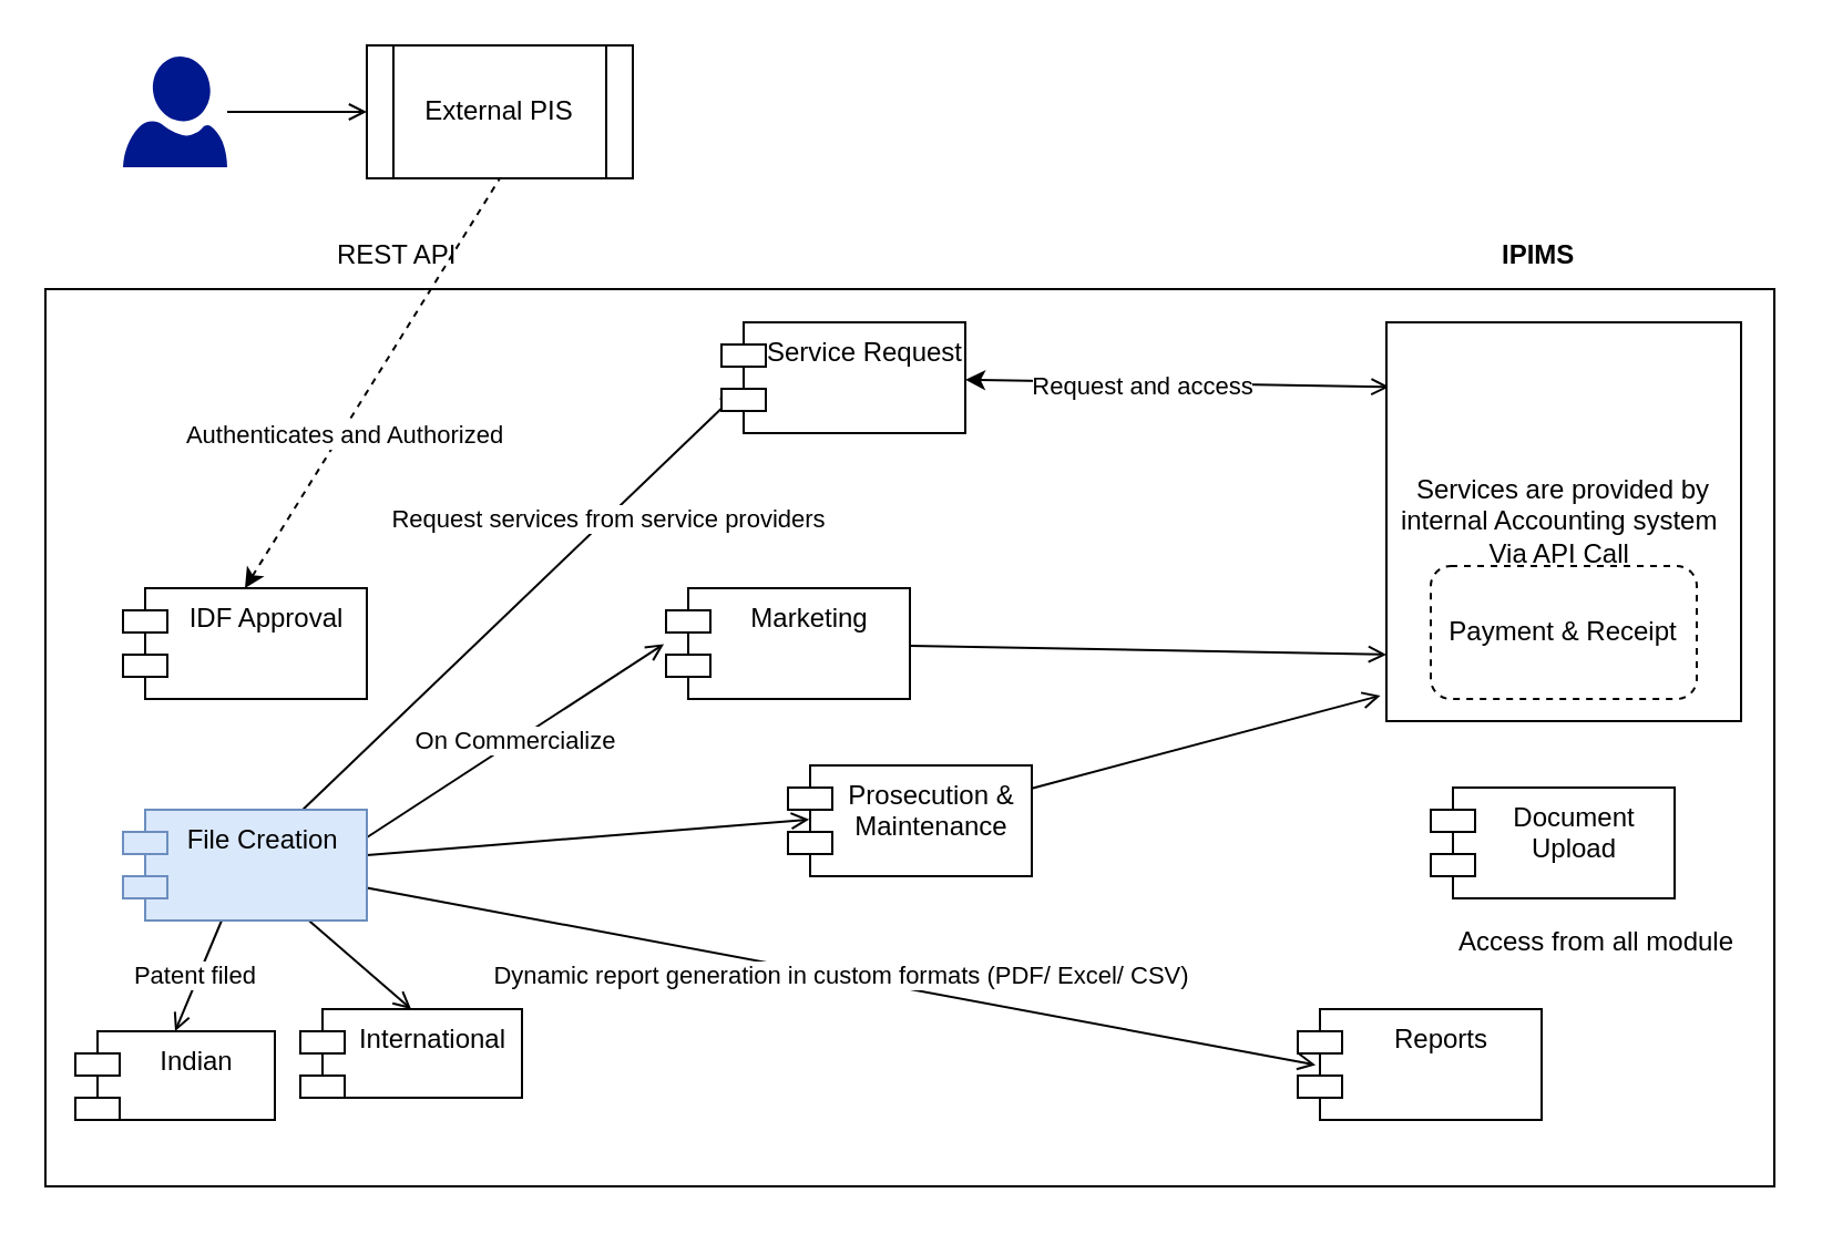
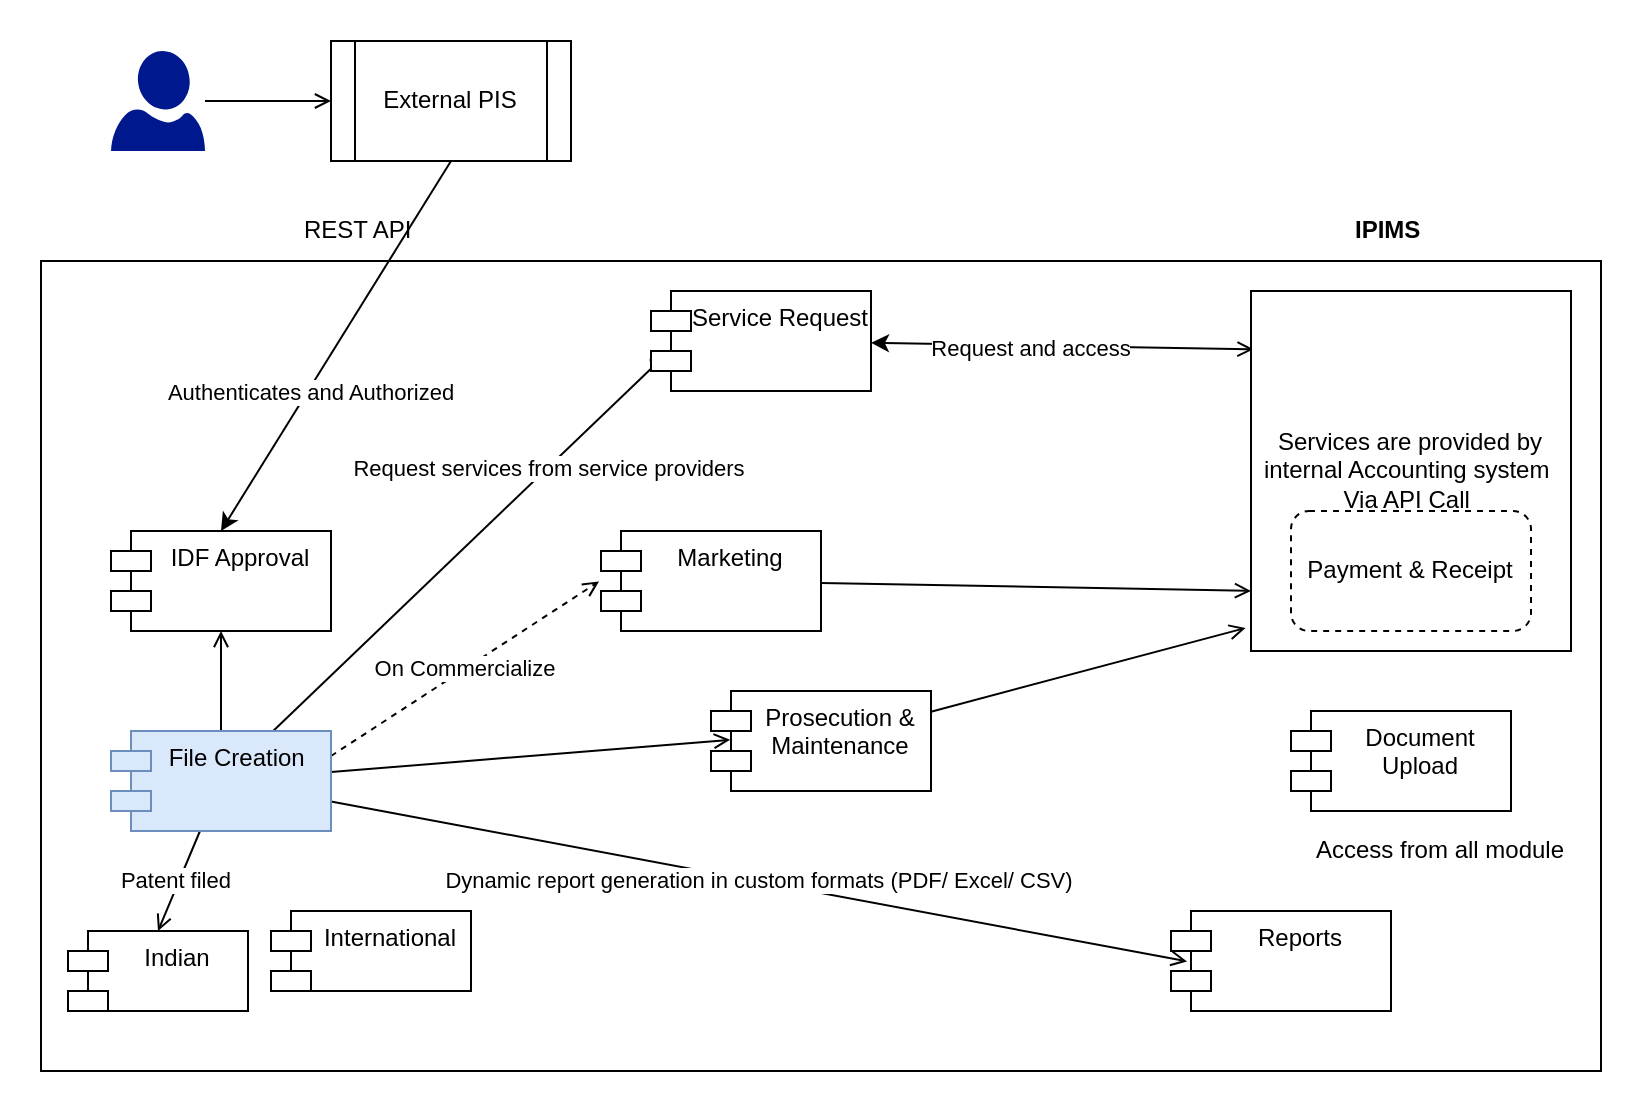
  <mxCell id="0" />
  <mxCell id="1" parent="0" />
  <mxCell id="2" value="Accessed from all module&amp;nbsp;" style="rounded=0;whiteSpace=wrap;html=1;" vertex="1" parent="1"><mxGeometry x="615" y="342.5" width="160" height="95" as="geometry" /></mxCell>
  <mxCell id="3" value="" style="rounded=0;whiteSpace=wrap;html=1;" vertex="1" parent="1"><mxGeometry x="20" y="130" width="780" height="405" as="geometry" /></mxCell>
  <mxCell id="4" value="" style="edgeStyle=orthogonalEdgeStyle;rounded=0;orthogonalLoop=1;jettySize=auto;html=1;startArrow=none;startFill=0;endArrow=open;endFill=0;" edge="1" parent="1" source="5" target="6"><mxGeometry relative="1" as="geometry" /></mxCell>
  <mxCell id="5" value="" style="aspect=fixed;pointerEvents=1;shadow=0;dashed=0;html=1;strokeColor=none;labelPosition=center;verticalLabelPosition=bottom;verticalAlign=top;align=center;fillColor=#00188D;shape=mxgraph.azure.user" vertex="1" parent="1"><mxGeometry x="55" y="25" width="47" height="50" as="geometry" /></mxCell>
  <mxCell id="6" value="External PIS" style="shape=process;whiteSpace=wrap;html=1;backgroundOutline=1;" vertex="1" parent="1"><mxGeometry x="165" y="20" width="120" height="60" as="geometry" /></mxCell>
- <mxCell id="7" value="On Commercialize" style="edgeStyle=none;rounded=0;orthogonalLoop=1;jettySize=auto;html=1;entryX=-0.009;entryY=0.504;entryDx=0;entryDy=0;entryPerimeter=0;startArrow=none;startFill=0;endArrow=open;endFill=0;exitX=1;exitY=0.25;exitDx=0;exitDy=0;" edge="1" parent="1" source="15" target="29"><mxGeometry relative="1" as="geometry" /></mxCell>
+ <mxCell id="7" value="On Commercialize" style="edgeStyle=none;rounded=0;orthogonalLoop=1;jettySize=auto;html=1;entryX=-0.009;entryY=0.504;entryDx=0;entryDy=0;entryPerimeter=0;startArrow=none;startFill=0;endArrow=open;endFill=0;exitX=1;exitY=0.25;exitDx=0;exitDy=0;dashed=1;" edge="1" parent="1" source="15" target="29"><mxGeometry relative="1" as="geometry" /></mxCell>
  <mxCell id="8" value="IDF Approval" style="shape=module;align=left;spacingLeft=20;align=center;verticalAlign=top;" vertex="1" parent="1"><mxGeometry x="55" y="265" width="110" height="50" as="geometry" /></mxCell>
  <mxCell id="9" value="Patent filed&amp;nbsp;" style="edgeStyle=none;rounded=0;orthogonalLoop=1;jettySize=auto;html=1;entryX=0.5;entryY=0;entryDx=0;entryDy=0;startArrow=none;startFill=0;endArrow=open;endFill=0;" edge="1" parent="1" source="15" target="20"><mxGeometry relative="1" as="geometry" /></mxCell>
- <mxCell id="10" style="edgeStyle=none;rounded=0;orthogonalLoop=1;jettySize=auto;html=1;entryX=0.5;entryY=0;entryDx=0;entryDy=0;startArrow=none;startFill=0;endArrow=open;endFill=0;" edge="1" parent="1" source="15" target="21"><mxGeometry relative="1" as="geometry" /></mxCell>
+ <mxCell id="10" style="edgeStyle=none;rounded=0;orthogonalLoop=1;jettySize=auto;html=1;startArrow=none;startFill=0;endArrow=open;endFill=0;" edge="1" parent="1" source="15" target="8"><mxGeometry relative="1" as="geometry" /></mxCell>
  <mxCell id="11" style="edgeStyle=none;rounded=0;orthogonalLoop=1;jettySize=auto;html=1;entryX=0.069;entryY=0.632;entryDx=0;entryDy=0;entryPerimeter=0;startArrow=none;startFill=0;endArrow=open;endFill=0;" edge="1" parent="1" source="15" target="24"><mxGeometry relative="1" as="geometry" /></mxCell>
  <mxCell id="12" value="Request services from service providers" style="edgeLabel;html=1;align=center;verticalAlign=middle;resizable=0;points=[];" vertex="1" connectable="0" parent="11"><mxGeometry x="0.401" relative="1" as="geometry"><mxPoint y="1" as="offset" /></mxGeometry></mxCell>
  <mxCell id="13" value="Dynamic report generation in custom formats (PDF/ Excel/ CSV)" style="edgeStyle=none;rounded=0;orthogonalLoop=1;jettySize=auto;html=1;entryX=0.073;entryY=0.504;entryDx=0;entryDy=0;entryPerimeter=0;startArrow=none;startFill=0;endArrow=open;endFill=0;" edge="1" parent="1" source="15" target="30"><mxGeometry relative="1" as="geometry" /></mxCell>
  <mxCell id="14" style="edgeStyle=none;rounded=0;orthogonalLoop=1;jettySize=auto;html=1;entryX=0.087;entryY=0.488;entryDx=0;entryDy=0;entryPerimeter=0;startArrow=none;startFill=0;endArrow=open;endFill=0;" edge="1" parent="1" source="15" target="32"><mxGeometry relative="1" as="geometry" /></mxCell>
  <mxCell id="15" value="File Creation " style="shape=module;align=left;spacingLeft=20;align=center;verticalAlign=top;fillColor=#dae8fc;strokeColor=#6c8ebf;" vertex="1" parent="1"><mxGeometry x="55" y="365" width="110" height="50" as="geometry" /></mxCell>
- <mxCell id="16" value="" style="endArrow=none;html=1;endFill=0;startArrow=classic;startFill=1;entryX=0.5;entryY=1;entryDx=0;entryDy=0;exitX=0.5;exitY=0;exitDx=0;exitDy=0;dashed=1;" edge="1" parent="1" source="8" target="6"><mxGeometry width="50" height="50" relative="1" as="geometry"><mxPoint x="102" y="140" as="sourcePoint" /><mxPoint x="102" y="80" as="targetPoint" /></mxGeometry></mxCell>
+ <mxCell id="16" value="" style="endArrow=none;html=1;endFill=0;startArrow=classic;startFill=1;entryX=0.5;entryY=1;entryDx=0;entryDy=0;exitX=0.5;exitY=0;exitDx=0;exitDy=0;" edge="1" parent="1" source="8" target="6"><mxGeometry width="50" height="50" relative="1" as="geometry"><mxPoint x="102" y="140" as="sourcePoint" /><mxPoint x="102" y="80" as="targetPoint" /></mxGeometry></mxCell>
  <mxCell id="17" value="Authenticates and Authorized" style="edgeLabel;html=1;align=center;verticalAlign=middle;resizable=0;points=[];" vertex="1" connectable="0" parent="16"><mxGeometry x="-0.244" y="-1" relative="1" as="geometry"><mxPoint as="offset" /></mxGeometry></mxCell>
  <mxCell id="18" value="REST API&amp;nbsp;" style="text;html=1;align=center;verticalAlign=middle;resizable=0;points=[];autosize=1;" vertex="1" parent="1"><mxGeometry x="145" y="105" width="70" height="20" as="geometry" /></mxCell>
  <mxCell id="19" value="IPIMS&amp;nbsp;" style="text;html=1;align=center;verticalAlign=middle;resizable=0;points=[];autosize=1;fontStyle=1" vertex="1" parent="1"><mxGeometry x="670" y="105" width="50" height="20" as="geometry" /></mxCell>
  <mxCell id="20" value="Indian" style="shape=module;align=left;spacingLeft=20;align=center;verticalAlign=top;" vertex="1" parent="1"><mxGeometry x="33.5" y="465" width="90" height="40" as="geometry" /></mxCell>
  <mxCell id="21" value="International" style="shape=module;align=left;spacingLeft=20;align=center;verticalAlign=top;" vertex="1" parent="1"><mxGeometry x="135" y="455" width="100" height="40" as="geometry" /></mxCell>
  <mxCell id="22" style="edgeStyle=none;rounded=0;orthogonalLoop=1;jettySize=auto;html=1;entryX=0.008;entryY=0.162;entryDx=0;entryDy=0;entryPerimeter=0;startArrow=classic;startFill=1;endArrow=open;endFill=0;" edge="1" parent="1" source="24" target="26"><mxGeometry relative="1" as="geometry" /></mxCell>
  <mxCell id="23" value="Request and access" style="edgeLabel;html=1;align=center;verticalAlign=middle;resizable=0;points=[];" vertex="1" connectable="0" parent="22"><mxGeometry x="-0.163" y="-1" relative="1" as="geometry"><mxPoint as="offset" /></mxGeometry></mxCell>
  <mxCell id="24" value="Service Request" style="shape=module;align=left;spacingLeft=20;align=center;verticalAlign=top;" vertex="1" parent="1"><mxGeometry x="325" y="145" width="110" height="50" as="geometry" /></mxCell>
  <mxCell id="25" style="edgeStyle=none;rounded=0;orthogonalLoop=1;jettySize=auto;html=1;exitX=0.5;exitY=1;exitDx=0;exitDy=0;startArrow=none;startFill=0;endArrow=open;endFill=0;" edge="1" parent="1" source="21" target="21"><mxGeometry relative="1" as="geometry" /></mxCell>
  <mxCell id="26" value="Services are provided by internal Accounting system&amp;nbsp;&lt;br&gt;Via API Call&amp;nbsp;" style="rounded=0;whiteSpace=wrap;html=1;" vertex="1" parent="1"><mxGeometry x="625" y="145" width="160" height="180" as="geometry" /></mxCell>
  <mxCell id="27" value="Payment &amp;amp; Receipt" style="rounded=1;whiteSpace=wrap;html=1;dashed=1;" vertex="1" parent="1"><mxGeometry x="645" y="255" width="120" height="60" as="geometry" /></mxCell>
  <mxCell id="28" style="edgeStyle=none;rounded=0;orthogonalLoop=1;jettySize=auto;html=1;entryX=0;entryY=0.833;entryDx=0;entryDy=0;entryPerimeter=0;startArrow=none;startFill=0;endArrow=open;endFill=0;" edge="1" parent="1" source="29" target="26"><mxGeometry relative="1" as="geometry" /></mxCell>
  <mxCell id="29" value="Marketing" style="shape=module;align=left;spacingLeft=20;align=center;verticalAlign=top;" vertex="1" parent="1"><mxGeometry x="300" y="265" width="110" height="50" as="geometry" /></mxCell>
  <mxCell id="30" value="Reports" style="shape=module;align=left;spacingLeft=20;align=center;verticalAlign=top;" vertex="1" parent="1"><mxGeometry x="585" y="455" width="110" height="50" as="geometry" /></mxCell>
  <mxCell id="31" style="edgeStyle=none;rounded=0;orthogonalLoop=1;jettySize=auto;html=1;entryX=-0.017;entryY=0.936;entryDx=0;entryDy=0;entryPerimeter=0;startArrow=none;startFill=0;endArrow=open;endFill=0;" edge="1" parent="1" source="32" target="26"><mxGeometry relative="1" as="geometry" /></mxCell>
  <mxCell id="32" value="Prosecution &amp;&#10;Maintenance" style="shape=module;align=left;spacingLeft=20;align=center;verticalAlign=top;" vertex="1" parent="1"><mxGeometry x="355" y="345" width="110" height="50" as="geometry" /></mxCell>
  <mxCell id="33" value="Document &#10;Upload" style="shape=module;align=left;spacingLeft=20;align=center;verticalAlign=top;" vertex="1" parent="1"><mxGeometry x="645" y="355" width="110" height="50" as="geometry" /></mxCell>
  <mxCell id="34" value="Access from all module" style="text;html=1;strokeColor=none;fillColor=none;align=center;verticalAlign=middle;whiteSpace=wrap;rounded=0;" vertex="1" parent="1"><mxGeometry x="655" y="415" width="130" height="20" as="geometry" /></mxCell>
